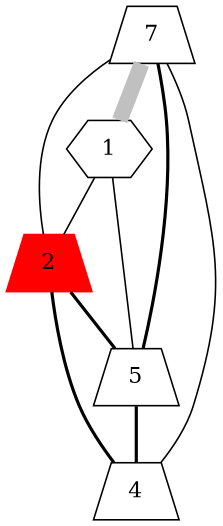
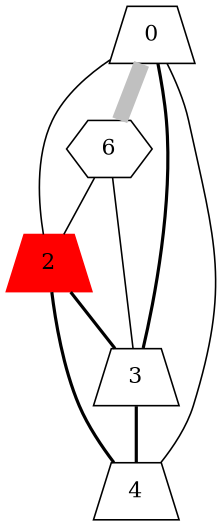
  strict graph {
    fontname="DejaVu Serif"
    node [fontname="DejaVu Serif" shape=trapezium]
    edge [fontname="DejaVu Serif" style=solid]
-   1 [shape=hexagon]
-   0 [label=7]
+   1 [shape=hexagon label=6]
+   0
    2 [color=red style=filled]
-   3 [label=5]
+   3
    4
    1 -- 2
    1 -- 3
    0 -- 1 [color=grey penwidth=10]
    0 -- 2
    0 -- 3 [style=bold]
    0 -- 4
    2 -- 3 [style=bold]
    2 -- 4 [style=bold]
    3 -- 4 [style=bold]
  }
